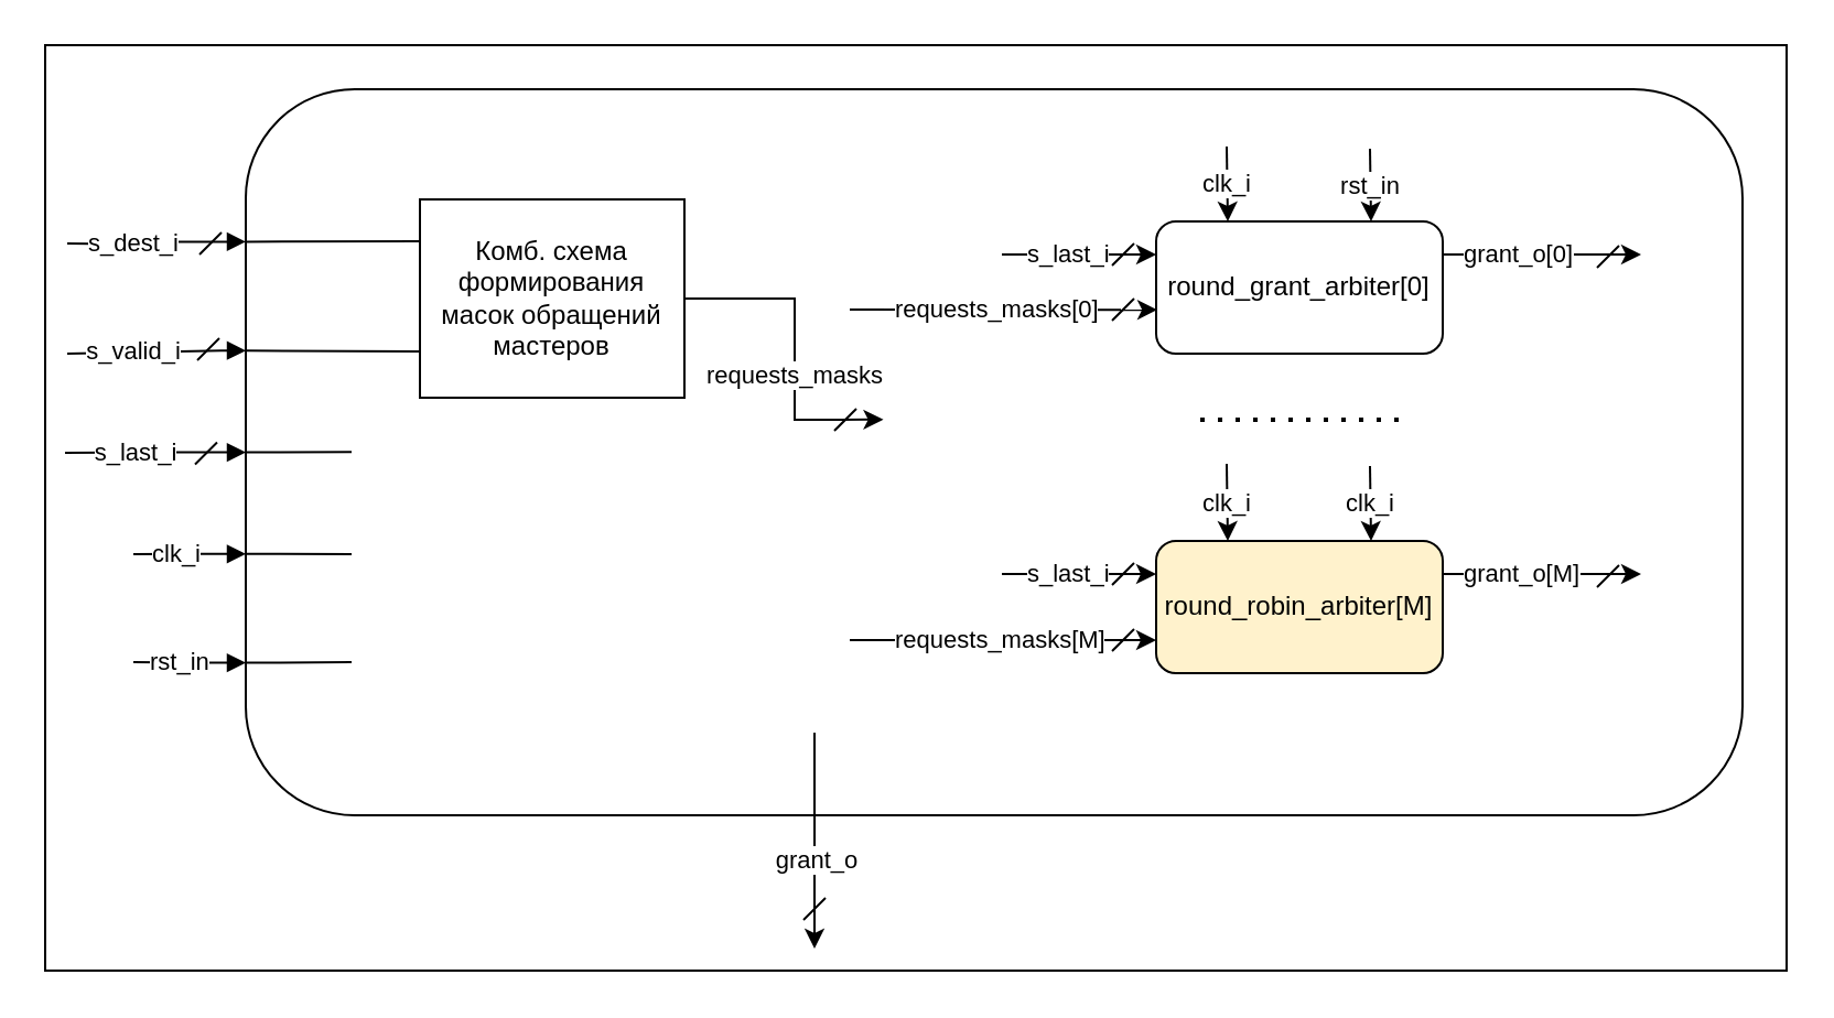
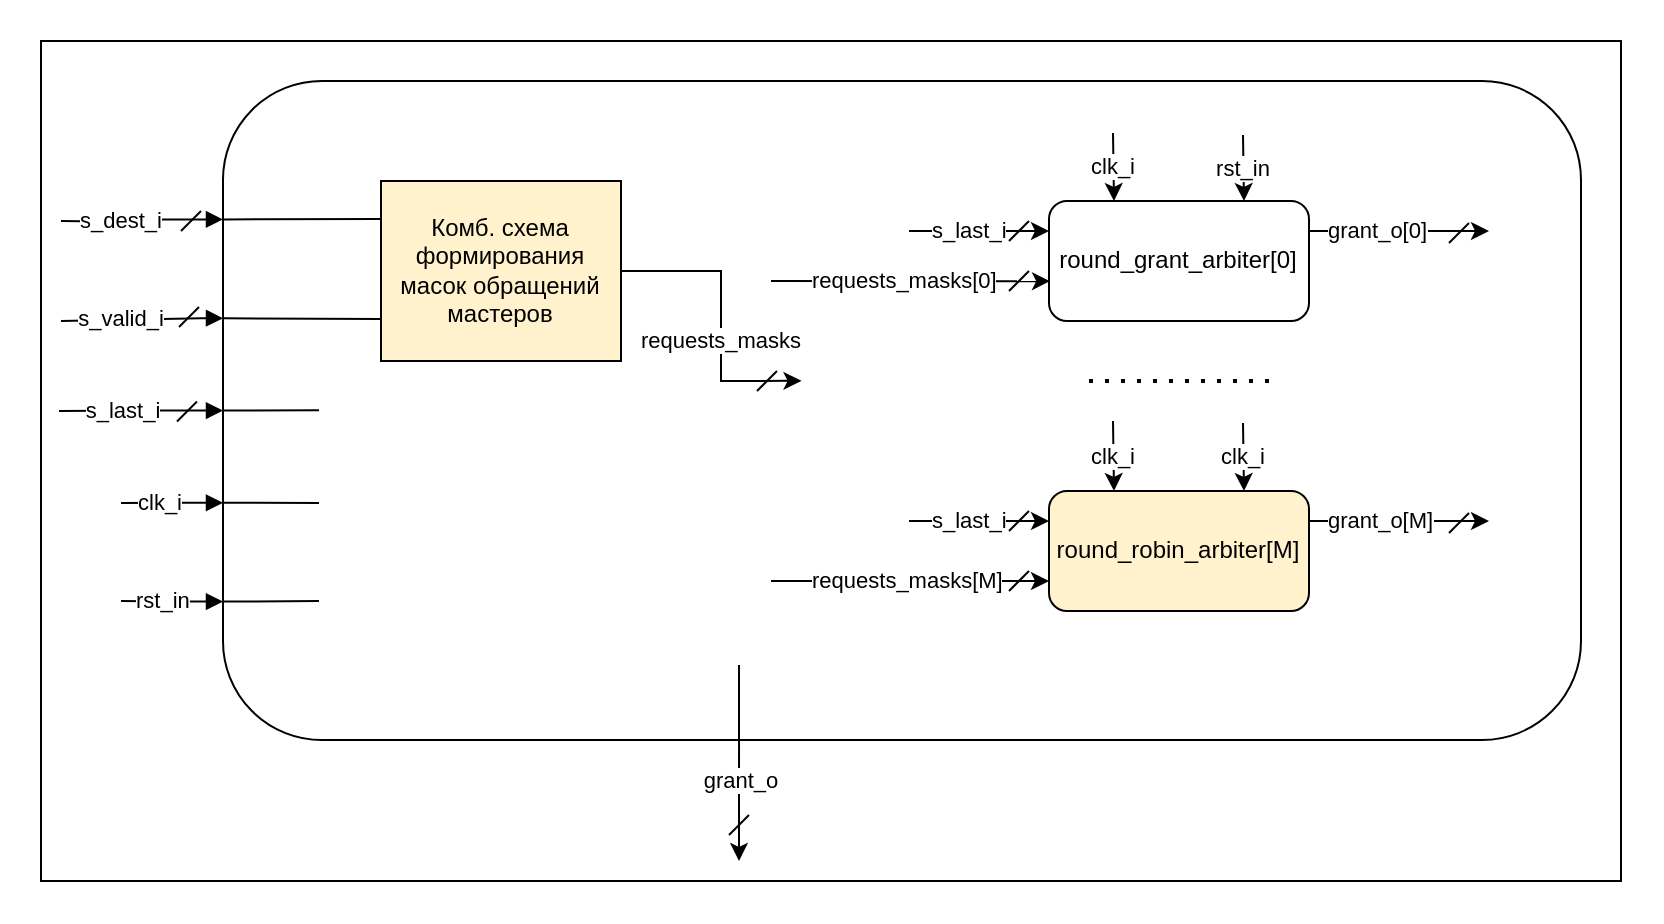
  <mxCell id="0" />
  <mxCell id="1" parent="0" />
  <mxCell id="2" value="" style="rounded=0;whiteSpace=wrap;html=1;" parent="1" vertex="1"><mxGeometry x="20" y="20" width="790" height="420" as="geometry" /></mxCell>
  <mxCell id="3" value="clk_i" style="edgeStyle=orthogonalEdgeStyle;rounded=0;orthogonalLoop=1;jettySize=auto;html=1;exitX=0;exitY=0.64;exitDx=0;exitDy=0;exitPerimeter=0;startArrow=block;startFill=1;endArrow=none;endFill=0;align=left;" parent="1" source="5" edge="1"><mxGeometry x="0.755" relative="1" as="geometry"><mxPoint x="60" y="251" as="targetPoint" /><mxPoint as="offset" /></mxGeometry></mxCell>
  <mxCell id="4" value="grant_o" style="edgeStyle=orthogonalEdgeStyle;rounded=0;orthogonalLoop=1;jettySize=auto;html=1;exitX=0.38;exitY=1;exitDx=0;exitDy=0;exitPerimeter=0;" parent="1" source="5" edge="1"><mxGeometry x="-0.339" y="1" relative="1" as="geometry"><mxPoint x="369" y="430" as="targetPoint" /><mxPoint as="offset" /></mxGeometry></mxCell>
  <mxCell id="5" value="" style="rounded=1;whiteSpace=wrap;html=1;points=[[0,0,0,0,0],[0,0.21,0,0,0],[0,0.36,0,0,0],[0,0.5,0,0,0],[0,0.64,0,0,0],[0,0.79,0,0,0],[0,1,0,0,0],[0.25,0,0,0,0],[0.25,1,0,0,0],[0.38,1,0,0,0],[0.5,0,0,0,0],[0.5,1,0,0,0],[0.63,1,0,0,0],[0.75,0,0,0,0],[0.75,1,0,0,0],[1,0,0,0,0],[1,0.25,0,0,0],[1,0.5,0,0,0],[1,0.75,0,0,0],[1,1,0,0,0]];fillColor=none;" parent="1" vertex="1"><mxGeometry x="111" y="40" width="679" height="329.5" as="geometry" /></mxCell>
  <mxCell id="6" value="rst_in" style="edgeStyle=orthogonalEdgeStyle;rounded=0;orthogonalLoop=1;jettySize=auto;html=1;exitX=0;exitY=0.79;exitDx=0;exitDy=0;exitPerimeter=0;startArrow=block;startFill=1;endArrow=none;endFill=0;align=left;" parent="1" source="5" edge="1"><mxGeometry x="0.742" relative="1" as="geometry"><mxPoint x="60" y="300" as="targetPoint" /><mxPoint x="121" y="321.5" as="sourcePoint" /><mxPoint as="offset" /></mxGeometry></mxCell>
  <mxCell id="7" value="s_dest_i" style="edgeStyle=orthogonalEdgeStyle;rounded=0;orthogonalLoop=1;jettySize=auto;html=1;startArrow=block;startFill=1;endArrow=none;endFill=0;exitX=0;exitY=0.21;exitDx=0;exitDy=0;exitPerimeter=0;" parent="1" source="5" edge="1"><mxGeometry x="0.259" relative="1" as="geometry"><mxPoint x="30" y="110" as="targetPoint" /><mxPoint x="110" y="240" as="sourcePoint" /><mxPoint as="offset" /></mxGeometry></mxCell>
  <mxCell id="8" value="s_last_i" style="edgeStyle=orthogonalEdgeStyle;rounded=0;orthogonalLoop=1;jettySize=auto;html=1;startArrow=block;startFill=1;endArrow=none;endFill=0;exitX=0;exitY=0.5;exitDx=0;exitDy=0;exitPerimeter=0;" parent="1" source="5" edge="1"><mxGeometry x="0.229" relative="1" as="geometry"><mxPoint x="29" y="205" as="targetPoint" /><mxPoint x="100" y="260" as="sourcePoint" /><mxPoint as="offset" /></mxGeometry></mxCell>
  <mxCell id="9" value="s_valid_i" style="edgeStyle=orthogonalEdgeStyle;rounded=0;orthogonalLoop=1;jettySize=auto;html=1;startArrow=block;startFill=1;endArrow=none;endFill=0;exitX=0;exitY=0.36;exitDx=0;exitDy=0;exitPerimeter=0;" parent="1" source="5" edge="1"><mxGeometry x="0.255" relative="1" as="geometry"><mxPoint x="30" y="160" as="targetPoint" /><mxPoint x="70" y="180" as="sourcePoint" /><mxPoint as="offset" /><Array as="points"><mxPoint x="100" y="159" /><mxPoint x="30" y="159" /></Array></mxGeometry></mxCell>
  <mxCell id="10" value="" style="endArrow=none;html=1;rounded=0;" parent="1" edge="1"><mxGeometry width="50" height="50" relative="1" as="geometry"><mxPoint x="89" y="163" as="sourcePoint" /><mxPoint x="99" y="153" as="targetPoint" /></mxGeometry></mxCell>
  <mxCell id="11" value="" style="endArrow=none;html=1;rounded=0;" parent="1" edge="1"><mxGeometry width="50" height="50" relative="1" as="geometry"><mxPoint x="88" y="210.25" as="sourcePoint" /><mxPoint x="98" y="200.25" as="targetPoint" /></mxGeometry></mxCell>
  <mxCell id="12" value="" style="endArrow=none;html=1;rounded=0;" parent="1" edge="1"><mxGeometry width="50" height="50" relative="1" as="geometry"><mxPoint x="90" y="115" as="sourcePoint" /><mxPoint x="100" y="105" as="targetPoint" /></mxGeometry></mxCell>
  <mxCell id="13" value="" style="endArrow=none;html=1;rounded=0;" parent="1" edge="1"><mxGeometry width="50" height="50" relative="1" as="geometry"><mxPoint x="364" y="417" as="sourcePoint" /><mxPoint x="374" y="407" as="targetPoint" /></mxGeometry></mxCell>
  <mxCell id="14" value="" style="endArrow=none;html=1;rounded=0;exitX=0;exitY=0.5;exitDx=0;exitDy=0;exitPerimeter=0;" parent="1" source="5" edge="1"><mxGeometry width="50" height="50" relative="1" as="geometry"><mxPoint x="111" y="204.67" as="sourcePoint" /><mxPoint x="159" y="204.67" as="targetPoint" /></mxGeometry></mxCell>
  <mxCell id="15" value="" style="endArrow=none;html=1;rounded=0;exitX=0;exitY=0.64;exitDx=0;exitDy=0;exitPerimeter=0;" parent="1" source="5" edge="1"><mxGeometry width="50" height="50" relative="1" as="geometry"><mxPoint x="111" y="250" as="sourcePoint" /><mxPoint x="159" y="251" as="targetPoint" /></mxGeometry></mxCell>
  <mxCell id="16" value="" style="endArrow=none;html=1;rounded=0;exitX=0;exitY=0.79;exitDx=0;exitDy=0;exitPerimeter=0;" parent="1" source="5" edge="1"><mxGeometry width="50" height="50" relative="1" as="geometry"><mxPoint x="111" y="300" as="sourcePoint" /><mxPoint x="159" y="300" as="targetPoint" /></mxGeometry></mxCell>
  <mxCell id="17" value="" style="endArrow=none;html=1;rounded=0;exitX=0.38;exitY=1;exitDx=0;exitDy=0;exitPerimeter=0;" parent="1" source="5" edge="1"><mxGeometry width="50" height="50" relative="1" as="geometry"><mxPoint x="408" y="320.69" as="sourcePoint" /><mxPoint x="369" y="332" as="targetPoint" /></mxGeometry></mxCell>
- <mxCell id="18" value="Комб. схема формирования масок обращений мастеров" style="rounded=0;whiteSpace=wrap;html=1;" parent="1" vertex="1"><mxGeometry x="190" y="90" width="120" height="90" as="geometry" /></mxCell>
+ <mxCell id="18" value="Комб. схема формирования масок обращений мастеров" style="rounded=0;whiteSpace=wrap;html=1;fillColor=#fff2cc;" parent="1" vertex="1"><mxGeometry x="190" y="90" width="120" height="90" as="geometry" /></mxCell>
  <mxCell id="19" value="" style="endArrow=none;html=1;rounded=0;exitX=0;exitY=0.21;exitDx=0;exitDy=0;exitPerimeter=0;" parent="1" source="5" edge="1"><mxGeometry width="50" height="50" relative="1" as="geometry"><mxPoint x="210" y="160" as="sourcePoint" /><mxPoint x="190" y="109" as="targetPoint" /></mxGeometry></mxCell>
  <mxCell id="20" value="" style="endArrow=none;html=1;rounded=0;exitX=0;exitY=0.36;exitDx=0;exitDy=0;exitPerimeter=0;" parent="1" source="5" edge="1"><mxGeometry width="50" height="50" relative="1" as="geometry"><mxPoint x="130" y="170" as="sourcePoint" /><mxPoint x="190" y="159" as="targetPoint" /></mxGeometry></mxCell>
  <mxCell id="21" value="round_grant_arbiter[0]" style="rounded=1;whiteSpace=wrap;html=1;" parent="1" vertex="1"><mxGeometry x="524" y="100" width="130" height="60" as="geometry" /></mxCell>
  <mxCell id="22" value="round_robin_arbiter[M]" style="rounded=1;whiteSpace=wrap;html=1;fillColor=#fff2cc;" parent="1" vertex="1"><mxGeometry x="524" y="245" width="130" height="60" as="geometry" /></mxCell>
  <mxCell id="23" value="grant_o[0]" style="endArrow=classic;html=1;rounded=0;exitX=1;exitY=0.25;exitDx=0;exitDy=0;align=left;" parent="1" source="21" edge="1"><mxGeometry x="-0.815" width="50" height="50" relative="1" as="geometry"><mxPoint x="644" y="175" as="sourcePoint" /><mxPoint x="744" y="115" as="targetPoint" /><Array as="points"><mxPoint x="744" y="115" /></Array><mxPoint as="offset" /></mxGeometry></mxCell>
  <mxCell id="24" value="" style="endArrow=none;dashed=1;html=1;dashPattern=1 3;strokeWidth=2;rounded=0;" parent="1" edge="1"><mxGeometry width="50" height="50" relative="1" as="geometry"><mxPoint x="544" y="190" as="sourcePoint" /><mxPoint x="634" y="190" as="targetPoint" /></mxGeometry></mxCell>
  <mxCell id="25" value="grant_o[M]" style="endArrow=classic;html=1;rounded=0;exitX=1;exitY=0.25;exitDx=0;exitDy=0;align=left;" parent="1" source="22" edge="1"><mxGeometry x="-0.817" width="50" height="50" relative="1" as="geometry"><mxPoint x="655" y="260" as="sourcePoint" /><mxPoint x="744" y="260" as="targetPoint" /><mxPoint as="offset" /></mxGeometry></mxCell>
  <mxCell id="26" value="" style="endArrow=none;html=1;rounded=0;" parent="1" edge="1"><mxGeometry width="50" height="50" relative="1" as="geometry"><mxPoint x="724" y="266" as="sourcePoint" /><mxPoint x="734" y="256" as="targetPoint" /></mxGeometry></mxCell>
  <mxCell id="27" value="" style="endArrow=none;html=1;rounded=0;" parent="1" edge="1"><mxGeometry width="50" height="50" relative="1" as="geometry"><mxPoint x="724" y="121" as="sourcePoint" /><mxPoint x="734" y="111" as="targetPoint" /></mxGeometry></mxCell>
  <mxCell id="28" value="requests_masks" style="endArrow=classic;html=1;rounded=0;exitX=1;exitY=0.5;exitDx=0;exitDy=0;entryX=0.426;entryY=0.455;entryDx=0;entryDy=0;entryPerimeter=0;" parent="1" source="18" target="5" edge="1"><mxGeometry x="0.17" width="50" height="50" relative="1" as="geometry"><mxPoint x="330" y="155" as="sourcePoint" /><mxPoint x="380" y="105" as="targetPoint" /><Array as="points"><mxPoint x="360" y="135" /><mxPoint x="360" y="170" /><mxPoint x="360" y="190" /></Array><mxPoint as="offset" /></mxGeometry></mxCell>
  <mxCell id="29" value="" style="endArrow=none;html=1;rounded=0;" parent="1" edge="1"><mxGeometry width="50" height="50" relative="1" as="geometry"><mxPoint x="378" y="195" as="sourcePoint" /><mxPoint x="388" y="185" as="targetPoint" /></mxGeometry></mxCell>
  <mxCell id="30" value="s_last_i" style="endArrow=classic;html=1;rounded=0;entryX=0;entryY=0.25;entryDx=0;entryDy=0;align=left;" parent="1" target="21" edge="1"><mxGeometry x="-0.714" width="50" height="50" relative="1" as="geometry"><mxPoint x="454" y="115" as="sourcePoint" /><mxPoint x="524" y="155" as="targetPoint" /><mxPoint as="offset" /></mxGeometry></mxCell>
  <mxCell id="31" value="" style="endArrow=none;html=1;rounded=0;" parent="1" edge="1"><mxGeometry width="50" height="50" relative="1" as="geometry"><mxPoint x="504" y="120" as="sourcePoint" /><mxPoint x="514" y="110" as="targetPoint" /></mxGeometry></mxCell>
  <mxCell id="32" value="s_last_i" style="endArrow=classic;html=1;rounded=0;entryX=0;entryY=0.25;entryDx=0;entryDy=0;align=left;" parent="1" target="22" edge="1"><mxGeometry x="-0.714" width="50" height="50" relative="1" as="geometry"><mxPoint x="454" y="260" as="sourcePoint" /><mxPoint x="524" y="260" as="targetPoint" /><mxPoint as="offset" /></mxGeometry></mxCell>
  <mxCell id="33" value="" style="endArrow=none;html=1;rounded=0;" parent="1" edge="1"><mxGeometry width="50" height="50" relative="1" as="geometry"><mxPoint x="504" y="265" as="sourcePoint" /><mxPoint x="514" y="255" as="targetPoint" /></mxGeometry></mxCell>
  <mxCell id="34" value="requests_masks[M]" style="endArrow=classic;html=1;rounded=0;entryX=0;entryY=0.75;entryDx=0;entryDy=0;align=left;" parent="1" target="22" edge="1"><mxGeometry x="-0.727" width="50" height="50" relative="1" as="geometry"><mxPoint x="385" y="290" as="sourcePoint" /><mxPoint x="554" y="205" as="targetPoint" /><mxPoint as="offset" /></mxGeometry></mxCell>
  <mxCell id="35" value="" style="endArrow=none;html=1;rounded=0;" parent="1" edge="1"><mxGeometry width="50" height="50" relative="1" as="geometry"><mxPoint x="504" y="295" as="sourcePoint" /><mxPoint x="514" y="285" as="targetPoint" /></mxGeometry></mxCell>
  <mxCell id="36" value="requests_masks[0]" style="endArrow=classic;html=1;rounded=0;entryX=0.004;entryY=0.668;entryDx=0;entryDy=0;align=left;entryPerimeter=0;" parent="1" target="21" edge="1"><mxGeometry x="-0.727" width="50" height="50" relative="1" as="geometry"><mxPoint x="385" y="140" as="sourcePoint" /><mxPoint x="524" y="140" as="targetPoint" /><mxPoint as="offset" /></mxGeometry></mxCell>
  <mxCell id="37" value="" style="endArrow=none;html=1;rounded=0;" parent="1" edge="1"><mxGeometry width="50" height="50" relative="1" as="geometry"><mxPoint x="504" y="145" as="sourcePoint" /><mxPoint x="514" y="135" as="targetPoint" /></mxGeometry></mxCell>
  <mxCell id="38" value="clk_i" style="endArrow=classic;html=1;rounded=0;entryX=0.25;entryY=0;entryDx=0;entryDy=0;" parent="1" target="21" edge="1"><mxGeometry width="50" height="50" relative="1" as="geometry"><mxPoint x="556" y="66" as="sourcePoint" /><mxPoint x="580" y="50" as="targetPoint" /></mxGeometry></mxCell>
  <mxCell id="39" value="rst_in" style="endArrow=classic;html=1;rounded=0;entryX=0.75;entryY=0;entryDx=0;entryDy=0;" parent="1" target="21" edge="1"><mxGeometry width="50" height="50" relative="1" as="geometry"><mxPoint x="621" y="67" as="sourcePoint" /><mxPoint x="690" y="110" as="targetPoint" /></mxGeometry></mxCell>
  <mxCell id="40" value="clk_i" style="endArrow=classic;html=1;rounded=0;entryX=0.25;entryY=0;entryDx=0;entryDy=0;" parent="1" target="22" edge="1"><mxGeometry width="50" height="50" relative="1" as="geometry"><mxPoint x="556" y="210" as="sourcePoint" /><mxPoint x="556" y="245" as="targetPoint" /></mxGeometry></mxCell>
  <mxCell id="41" value="clk_i" style="endArrow=classic;html=1;rounded=0;entryX=0.75;entryY=0;entryDx=0;entryDy=0;" parent="1" target="22" edge="1"><mxGeometry width="50" height="50" relative="1" as="geometry"><mxPoint x="621" y="211" as="sourcePoint" /><mxPoint x="621" y="245" as="targetPoint" /></mxGeometry></mxCell>
